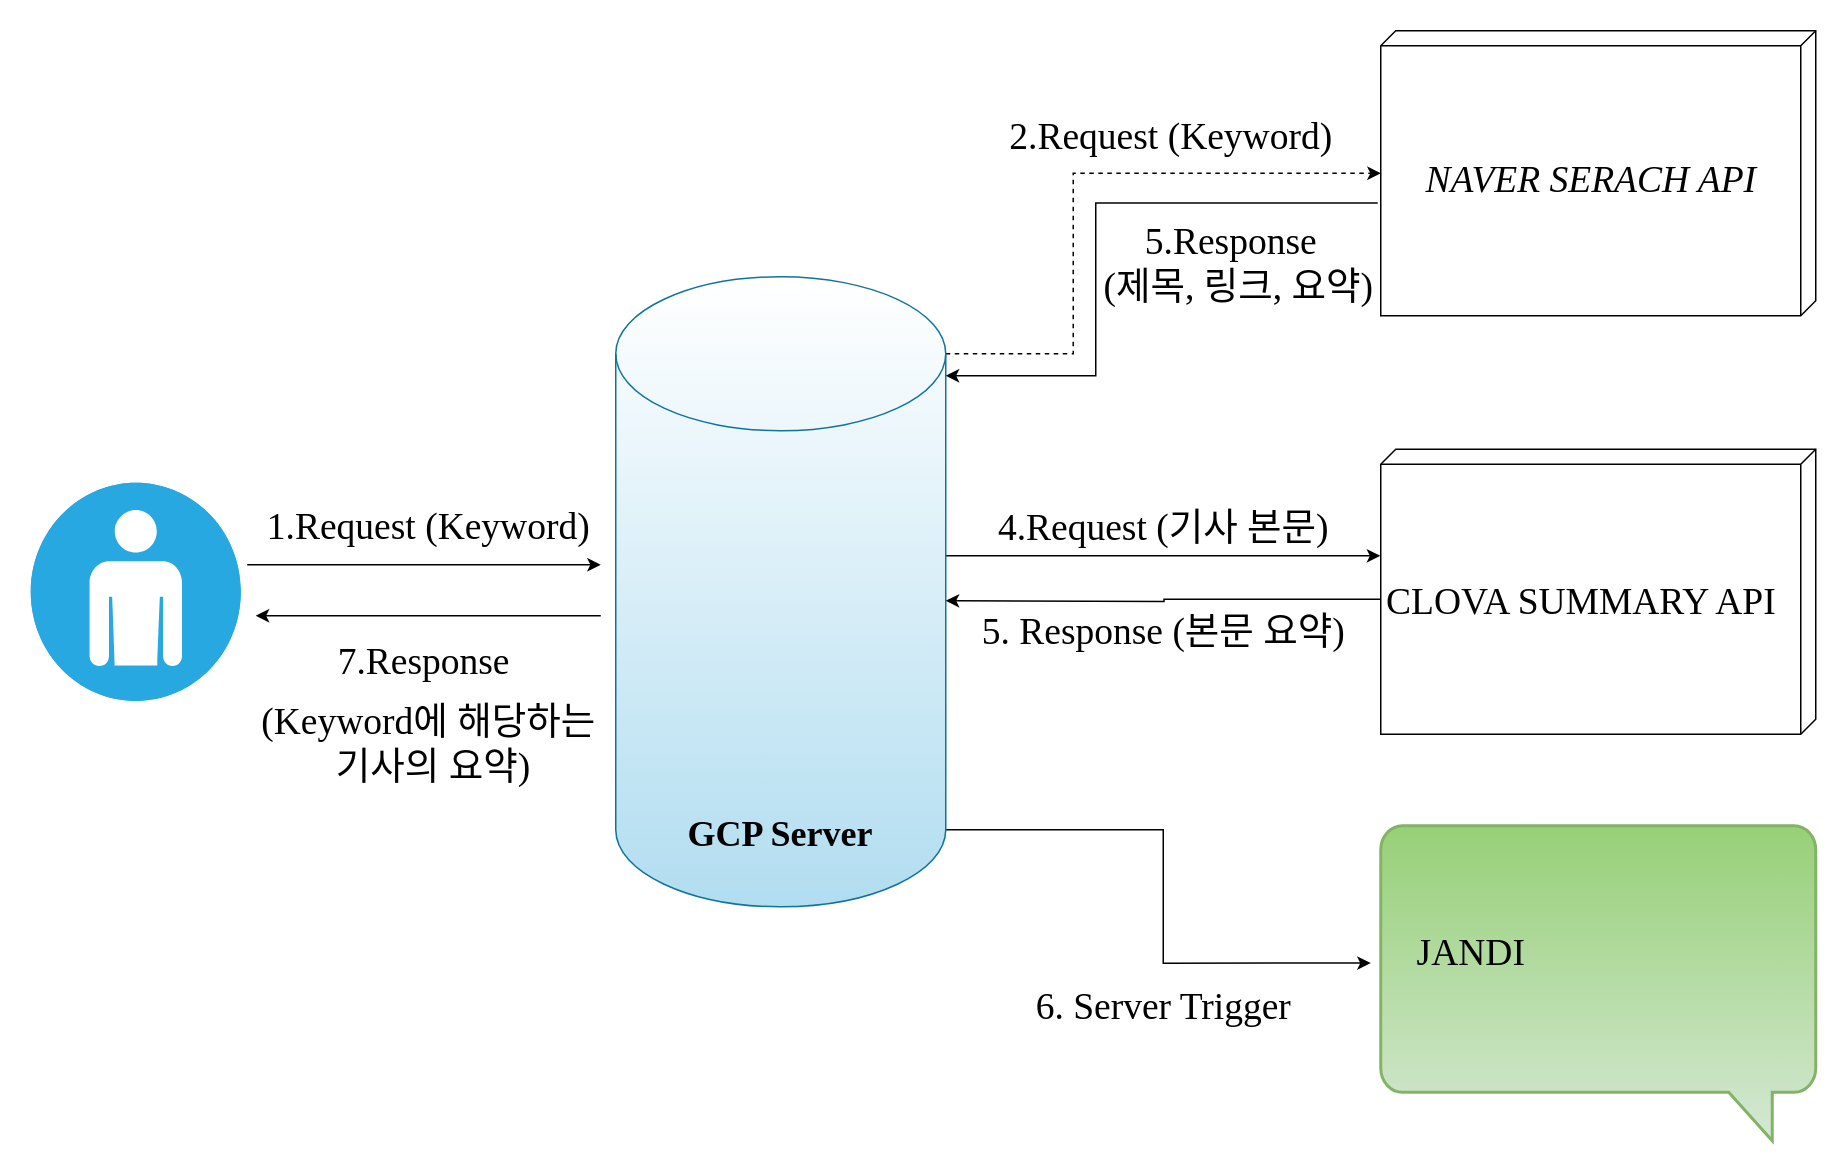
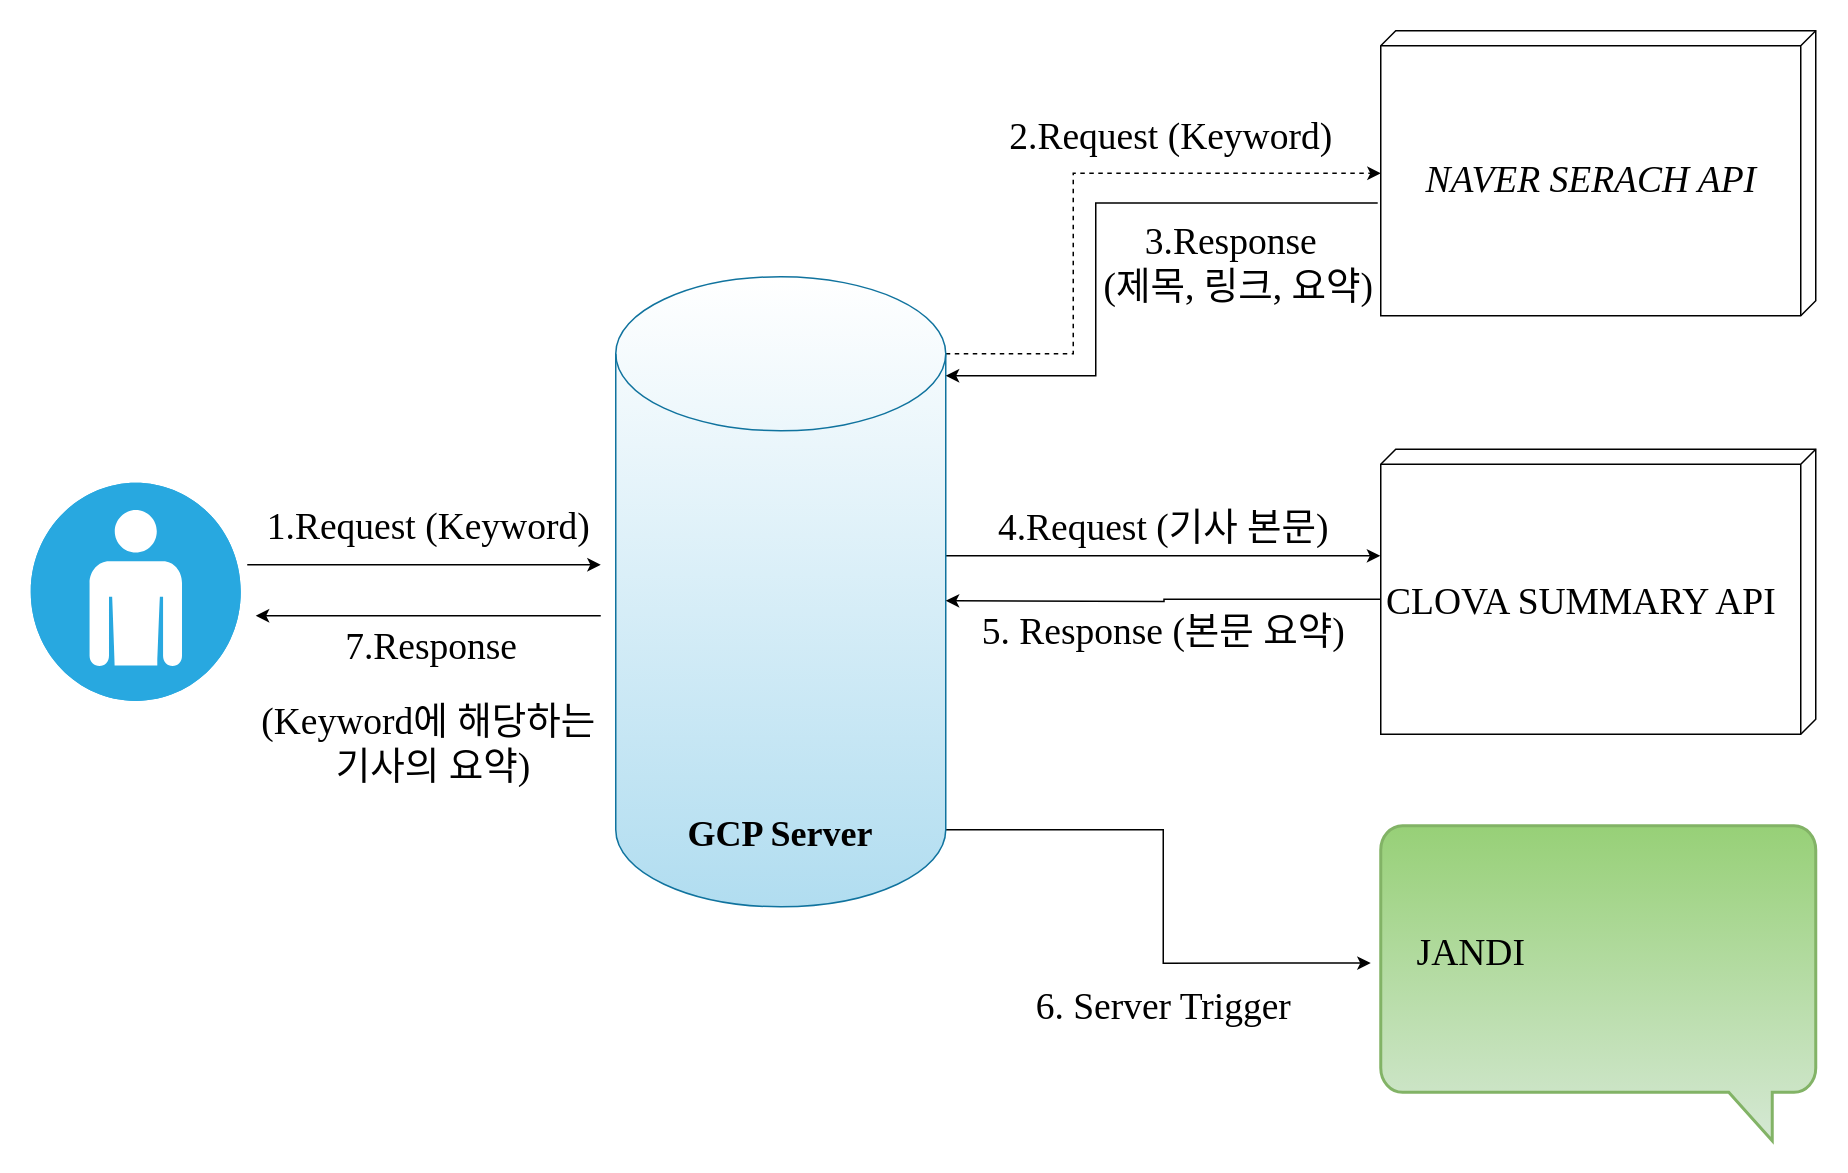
  <mxCell id="0" />
  <mxCell id="1" parent="0" />
  <mxCell id="2" style="edgeStyle=orthogonalEdgeStyle;rounded=0;orthogonalLoop=1;jettySize=auto;html=1;fontFamily=Comic Sans MS;fontSize=25;fontColor=#000000;" edge="1" parent="1"><mxGeometry relative="1" as="geometry"><mxPoint x="170" y="410" as="targetPoint" /><mxPoint x="400" y="410" as="sourcePoint" /></mxGeometry></mxCell>
  <mxCell id="3" style="edgeStyle=orthogonalEdgeStyle;rounded=0;orthogonalLoop=1;jettySize=auto;html=1;exitX=1;exitY=0;exitDx=0;exitDy=51.333;exitPerimeter=0;fontFamily=Comic Sans MS;fontSize=25;fontColor=#000000;dashed=1;" edge="1" parent="1" source="6" target="10"><mxGeometry relative="1" as="geometry"><Array as="points"><mxPoint x="715" y="235" /><mxPoint x="715" y="115" /></Array></mxGeometry></mxCell>
  <mxCell id="4" style="edgeStyle=orthogonalEdgeStyle;rounded=0;orthogonalLoop=1;jettySize=auto;html=1;fontFamily=Comic Sans MS;fontSize=25;fontColor=#000000;entryX=0.374;entryY=1.001;entryDx=0;entryDy=0;entryPerimeter=0;" edge="1" parent="1" target="13"><mxGeometry relative="1" as="geometry"><mxPoint x="790" y="370" as="targetPoint" /><mxPoint x="630" y="370" as="sourcePoint" /><Array as="points"><mxPoint x="630" y="370" /></Array></mxGeometry></mxCell>
  <mxCell id="5" style="edgeStyle=orthogonalEdgeStyle;rounded=0;orthogonalLoop=1;jettySize=auto;html=1;exitX=1;exitY=1;exitDx=0;exitDy=-51.333;exitPerimeter=0;entryX=-0.023;entryY=0.436;entryDx=0;entryDy=0;entryPerimeter=0;fontFamily=Comic Sans MS;fontSize=25;fontColor=#000000;" edge="1" parent="1" source="6" target="11"><mxGeometry relative="1" as="geometry" /></mxCell>
  <mxCell id="6" value="&lt;h1&gt;&lt;font face=&quot;Comic Sans MS&quot;&gt;GCP Server&lt;/font&gt;&lt;/h1&gt;" style="shape=cylinder3;whiteSpace=wrap;html=1;boundedLbl=1;backgroundOutline=1;size=51.333;gradientDirection=north;fillColor=#b1ddf0;strokeColor=#10739e;gradientColor=#ffffff;verticalAlign=bottom;" vertex="1" parent="1"><mxGeometry x="410" y="184" width="220" height="420" as="geometry" /></mxCell>
  <mxCell id="7" style="edgeStyle=orthogonalEdgeStyle;rounded=0;orthogonalLoop=1;jettySize=auto;html=1;exitX=1.031;exitY=0.376;exitDx=0;exitDy=0;exitPerimeter=0;fontFamily=Comic Sans MS;fontSize=25;fontColor=#000000;" edge="1" parent="1" source="8"><mxGeometry relative="1" as="geometry"><mxPoint x="400" y="376" as="targetPoint" /></mxGeometry></mxCell>
  <mxCell id="8" value="" style="fillColor=#28A8E0;verticalLabelPosition=bottom;sketch=0;html=1;strokeColor=#ffffff;verticalAlign=top;align=center;points=[[0.145,0.145,0],[0.5,0,0],[0.855,0.145,0],[1,0.5,0],[0.855,0.855,0],[0.5,1,0],[0.145,0.855,0],[0,0.5,0]];pointerEvents=1;shape=mxgraph.cisco_safe.compositeIcon;bgIcon=ellipse;resIcon=mxgraph.cisco_safe.capability.user;labelBackgroundColor=#000000;fontFamily=Comic Sans MS;fontSize=25;fontColor=#009999;" vertex="1" parent="1"><mxGeometry x="20" y="321.25" width="140" height="145.5" as="geometry" /></mxCell>
  <mxCell id="9" style="edgeStyle=orthogonalEdgeStyle;rounded=0;orthogonalLoop=1;jettySize=auto;html=1;exitX=0.604;exitY=1.007;exitDx=0;exitDy=0;exitPerimeter=0;fontFamily=Comic Sans MS;fontSize=25;fontColor=#000000;" edge="1" parent="1" source="10"><mxGeometry relative="1" as="geometry"><mxPoint x="630" y="250" as="targetPoint" /><Array as="points"><mxPoint x="730" y="135" /><mxPoint x="730" y="250" /></Array></mxGeometry></mxCell>
  <mxCell id="10" value="&lt;font color=&quot;#000000&quot;&gt;NAVER SERACH API&lt;/font&gt;" style="verticalAlign=middle;align=center;spacingTop=8;spacingLeft=2;spacingRight=12;shape=cube;size=10;direction=south;fontStyle=2;html=1;labelBackgroundColor=none;fontFamily=Comic Sans MS;fontSize=25;fontColor=#5CD9FF;fillColor=default;gradientColor=#ffffff;gradientDirection=north;horizontal=1;" vertex="1" parent="1"><mxGeometry x="920" y="20" width="290" height="190" as="geometry" /></mxCell>
  <mxCell id="11" value="" style="html=1;verticalLabelPosition=bottom;align=center;labelBackgroundColor=#ffffff;verticalAlign=top;strokeWidth=2;strokeColor=#82b366;shadow=0;dashed=0;shape=mxgraph.ios7.icons.message;fontFamily=Comic Sans MS;fontSize=25;fillColor=#d5e8d4;gradientDirection=north;gradientColor=#97d077;" vertex="1" parent="1"><mxGeometry x="920" y="550" width="290" height="210" as="geometry" /></mxCell>
  <mxCell id="12" style="edgeStyle=orthogonalEdgeStyle;rounded=0;orthogonalLoop=1;jettySize=auto;html=1;exitX=0;exitY=0;exitDx=100;exitDy=290;exitPerimeter=0;fontFamily=Comic Sans MS;fontSize=25;fontColor=#000000;" edge="1" parent="1" source="13"><mxGeometry relative="1" as="geometry"><mxPoint x="630" y="400" as="targetPoint" /></mxGeometry></mxCell>
  <mxCell id="13" value="CLOVA SUMMARY API" style="verticalAlign=middle;align=left;spacingTop=8;spacingLeft=2;spacingRight=12;shape=cube;size=10;direction=south;fontStyle=0;labelBackgroundColor=none;fontFamily=Comic Sans MS;fontSize=25;fontColor=#000000;fillColor=default;gradientColor=#ffffff;gradientDirection=north;" vertex="1" parent="1"><mxGeometry x="920" y="299" width="290" height="190" as="geometry" /></mxCell>
  <mxCell id="14" value="1.Request (Keyword)" style="text;html=1;align=center;verticalAlign=middle;resizable=0;points=[];autosize=1;strokeColor=none;fillColor=none;fontSize=25;fontFamily=Comic Sans MS;fontColor=#000000;" vertex="1" parent="1"><mxGeometry x="160" y="330" width="250" height="40" as="geometry" /></mxCell>
  <mxCell id="15" value="2.Request (Keyword)" style="text;html=1;align=center;verticalAlign=middle;resizable=0;points=[];autosize=1;strokeColor=none;fillColor=none;fontSize=25;fontFamily=Comic Sans MS;fontColor=#000000;rotation=0;" vertex="1" parent="1"><mxGeometry x="655" y="70" width="250" height="40" as="geometry" /></mxCell>
- <mxCell id="16" value="5.Response" style="text;html=1;align=center;verticalAlign=middle;resizable=0;points=[];autosize=1;strokeColor=none;fillColor=none;fontSize=25;fontFamily=Comic Sans MS;fontColor=#000000;" vertex="1" parent="1"><mxGeometry x="750" y="140" width="140" height="40" as="geometry" /></mxCell>
+ <mxCell id="16" value="3.Response" style="text;html=1;align=center;verticalAlign=middle;resizable=0;points=[];autosize=1;strokeColor=none;fillColor=none;fontSize=25;fontFamily=Comic Sans MS;fontColor=#000000;" vertex="1" parent="1"><mxGeometry x="750" y="140" width="140" height="40" as="geometry" /></mxCell>
  <mxCell id="17" value="4.Request (기사 본문)" style="text;html=1;align=center;verticalAlign=middle;resizable=0;points=[];autosize=1;strokeColor=none;fillColor=none;fontSize=25;fontFamily=Comic Sans MS;fontColor=#000000;" vertex="1" parent="1"><mxGeometry x="645" y="331.25" width="260" height="40" as="geometry" /></mxCell>
  <mxCell id="18" value="5. Response (본문 요약)" style="text;html=1;align=center;verticalAlign=middle;resizable=0;points=[];autosize=1;strokeColor=none;fillColor=none;fontSize=25;fontFamily=Comic Sans MS;fontColor=#000000;" vertex="1" parent="1"><mxGeometry x="630" y="400" width="290" height="40" as="geometry" /></mxCell>
  <mxCell id="19" value="JANDI" style="text;html=1;align=center;verticalAlign=middle;resizable=0;points=[];autosize=1;strokeColor=none;fillColor=none;fontSize=25;fontFamily=Comic Sans MS;fontColor=#000000;" vertex="1" parent="1"><mxGeometry x="930" y="614" width="100" height="40" as="geometry" /></mxCell>
  <mxCell id="20" value="6. Server Trigger" style="text;html=1;align=center;verticalAlign=middle;resizable=0;points=[];autosize=1;strokeColor=none;fillColor=none;fontSize=25;fontFamily=Comic Sans MS;fontColor=#000000;" vertex="1" parent="1"><mxGeometry x="650" y="650" width="250" height="40" as="geometry" /></mxCell>
- <mxCell id="21" value="7.Response&amp;nbsp;" style="text;html=1;align=center;verticalAlign=middle;resizable=0;points=[];autosize=1;strokeColor=none;fillColor=none;fontSize=25;fontFamily=Comic Sans MS;fontColor=#000000;" vertex="1" parent="1"><mxGeometry x="210" y="420" width="150" height="40" as="geometry" /></mxCell>
+ <mxCell id="21" value="7.Response&amp;nbsp;" style="text;html=1;align=center;verticalAlign=middle;resizable=0;points=[];autosize=1;strokeColor=none;fillColor=none;fontSize=25;fontFamily=Comic Sans MS;fontColor=#000000;" vertex="1" parent="1"><mxGeometry x="215" y="410" width="150" height="40" as="geometry" /></mxCell>
  <mxCell id="22" value="(Keyword에 해당하는&lt;br&gt;&amp;nbsp;기사의 요약)" style="text;html=1;align=center;verticalAlign=middle;resizable=0;points=[];autosize=1;strokeColor=none;fillColor=none;fontSize=25;fontFamily=Comic Sans MS;fontColor=#000000;" vertex="1" parent="1"><mxGeometry x="155" y="460" width="260" height="70" as="geometry" /></mxCell>
  <mxCell id="23" value="(제목, 링크, 요약)" style="text;html=1;align=center;verticalAlign=middle;resizable=0;points=[];autosize=1;strokeColor=none;fillColor=none;fontSize=25;fontFamily=Comic Sans MS;fontColor=#000000;" vertex="1" parent="1"><mxGeometry x="720" y="170" width="210" height="40" as="geometry" /></mxCell>
